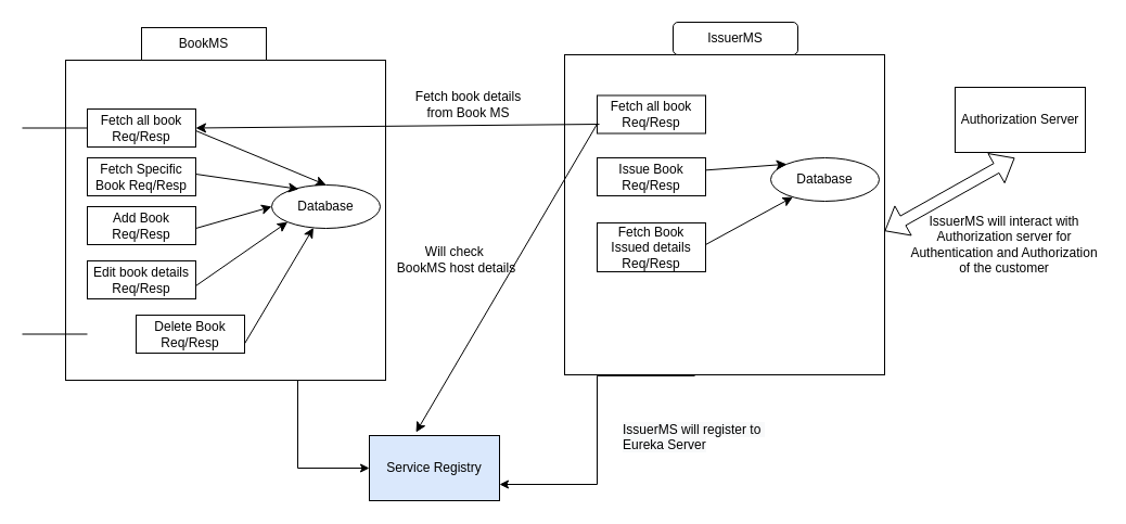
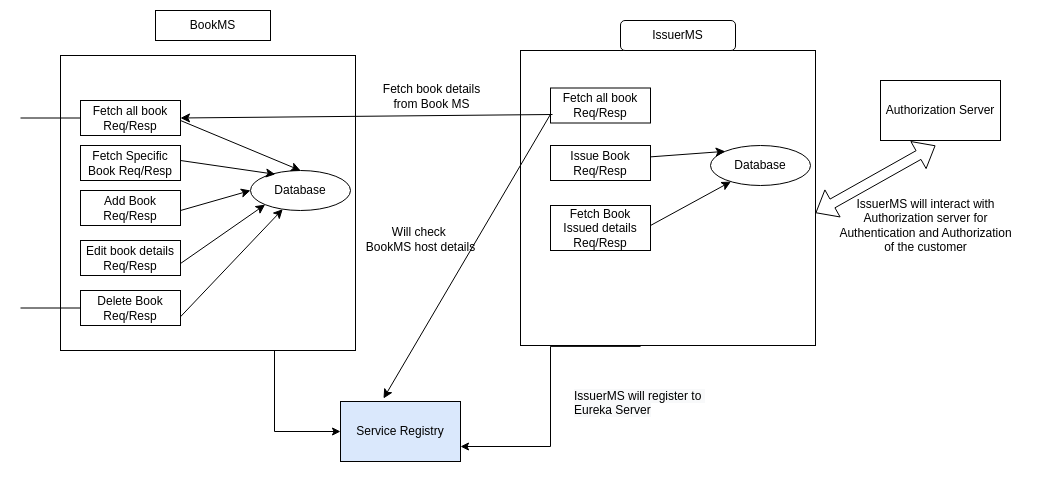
  <mxCell id="0" />
  <mxCell id="1" parent="0" />
  <mxCell id="2" value="" style="whiteSpace=wrap;html=1;aspect=fixed;" parent="1" vertex="1"><mxGeometry x="60" y="55" width="295" height="295" as="geometry" /></mxCell>
- <mxCell id="3" value="BookMS" style="rounded=0;whiteSpace=wrap;html=1;" parent="1" vertex="1"><mxGeometry x="130" y="25" width="115" height="30" as="geometry" /></mxCell>
+ <mxCell id="3" value="BookMS" style="rounded=0;whiteSpace=wrap;html=1;" parent="1" vertex="1"><mxGeometry x="155" y="10" width="115" height="30" as="geometry" /></mxCell>
  <mxCell id="4" value="Fetch all book Req/Resp" style="rounded=0;whiteSpace=wrap;html=1;" parent="1" vertex="1"><mxGeometry x="80" y="100" width="100" height="35" as="geometry" /></mxCell>
  <mxCell id="5" value="Fetch Specific Book Req/Resp" style="rounded=0;whiteSpace=wrap;html=1;" parent="1" vertex="1"><mxGeometry x="80" y="145" width="100" height="35" as="geometry" /></mxCell>
  <mxCell id="6" value="Add Book Req/Resp" style="rounded=0;whiteSpace=wrap;html=1;" parent="1" vertex="1"><mxGeometry x="80" y="190" width="100" height="35" as="geometry" /></mxCell>
  <mxCell id="7" value="Edit book details Req/Resp" style="rounded=0;whiteSpace=wrap;html=1;" parent="1" vertex="1"><mxGeometry x="80" y="240" width="100" height="35" as="geometry" /></mxCell>
- <mxCell id="8" value="Delete Book Req/Resp" style="rounded=0;whiteSpace=wrap;html=1;" parent="1" vertex="1"><mxGeometry x="125" y="290" width="100" height="35" as="geometry" /></mxCell>
+ <mxCell id="8" value="Delete Book Req/Resp" style="rounded=0;whiteSpace=wrap;html=1;" parent="1" vertex="1"><mxGeometry x="80" y="290" width="100" height="35" as="geometry" /></mxCell>
  <mxCell id="9" value="Database" style="ellipse;whiteSpace=wrap;html=1;" parent="1" vertex="1"><mxGeometry x="250" y="170" width="100" height="40" as="geometry" /></mxCell>
  <mxCell id="10" value="" style="endArrow=classic;html=1;rounded=0;endSize=7;strokeWidth=1;startSize=12;jumpSize=9;exitX=1;exitY=0.75;exitDx=0;exitDy=0;" parent="1" source="8" target="9" edge="1"><mxGeometry width="50" height="50" relative="1" as="geometry"><mxPoint x="190" y="320" as="sourcePoint" /><mxPoint x="240" y="270" as="targetPoint" /></mxGeometry></mxCell>
  <mxCell id="11" value="" style="endArrow=classic;html=1;rounded=0;endSize=7;strokeWidth=1;startSize=12;jumpSize=9;entryX=0;entryY=1;entryDx=0;entryDy=0;" parent="1" target="9" edge="1"><mxGeometry width="50" height="50" relative="1" as="geometry"><mxPoint x="180" y="263.03" as="sourcePoint" /><mxPoint x="273.97" y="151.974" as="targetPoint" /></mxGeometry></mxCell>
  <mxCell id="12" value="" style="endArrow=classic;html=1;rounded=0;endSize=7;strokeWidth=1;startSize=12;jumpSize=9;" parent="1" edge="1"><mxGeometry width="50" height="50" relative="1" as="geometry"><mxPoint x="180" y="210" as="sourcePoint" /><mxPoint x="250" y="190" as="targetPoint" /></mxGeometry></mxCell>
  <mxCell id="13" value="" style="endArrow=classic;html=1;rounded=0;endSize=7;strokeWidth=1;startSize=12;jumpSize=9;entryX=0.248;entryY=0.095;entryDx=0;entryDy=0;entryPerimeter=0;" parent="1" target="9" edge="1"><mxGeometry width="50" height="50" relative="1" as="geometry"><mxPoint x="180" y="160" as="sourcePoint" /><mxPoint x="250" y="140" as="targetPoint" /></mxGeometry></mxCell>
  <mxCell id="14" value="" style="endArrow=classic;html=1;rounded=0;endSize=7;strokeWidth=1;startSize=12;jumpSize=9;entryX=0.5;entryY=0;entryDx=0;entryDy=0;" parent="1" target="9" edge="1"><mxGeometry width="50" height="50" relative="1" as="geometry"><mxPoint x="180" y="120" as="sourcePoint" /><mxPoint x="264.645" y="61.112" as="targetPoint" /></mxGeometry></mxCell>
  <mxCell id="15" value="" style="line;strokeWidth=1;html=1;" parent="1" vertex="1"><mxGeometry x="20" y="112.5" width="60" height="10" as="geometry" /></mxCell>
  <mxCell id="16" value="" style="line;strokeWidth=1;html=1;" parent="1" vertex="1"><mxGeometry x="20" y="301.25" width="60" height="12.5" as="geometry" /></mxCell>
  <mxCell id="17" value="" style="whiteSpace=wrap;html=1;aspect=fixed;" parent="1" vertex="1"><mxGeometry x="520" y="50" width="295" height="295" as="geometry" /></mxCell>
  <mxCell id="18" value="Fetch all book Req/Resp" style="rounded=0;whiteSpace=wrap;html=1;" parent="1" vertex="1"><mxGeometry x="550" y="87.5" width="100" height="35" as="geometry" /></mxCell>
  <mxCell id="19" value="Issue Book Req/Resp" style="rounded=0;whiteSpace=wrap;html=1;" parent="1" vertex="1"><mxGeometry x="550" y="145" width="100" height="35" as="geometry" /></mxCell>
  <mxCell id="20" value="Fetch Book Issued details Req/Resp" style="rounded=0;whiteSpace=wrap;html=1;" parent="1" vertex="1"><mxGeometry x="550" y="205" width="100" height="45" as="geometry" /></mxCell>
  <mxCell id="21" value="Database" style="ellipse;whiteSpace=wrap;html=1;" parent="1" vertex="1"><mxGeometry x="710" y="145" width="100" height="40" as="geometry" /></mxCell>
  <mxCell id="22" value="IssuerMS" style="whiteSpace=wrap;html=1;rounded=1;" parent="1" vertex="1"><mxGeometry x="620" y="20" width="115" height="30" as="geometry" /></mxCell>
  <mxCell id="23" value="" style="endArrow=classic;html=1;rounded=0;endSize=7;strokeWidth=1;startSize=12;jumpSize=9;" parent="1" target="21" edge="1"><mxGeometry width="50" height="50" relative="1" as="geometry"><mxPoint x="650" y="225" as="sourcePoint" /><mxPoint x="750" y="240" as="targetPoint" /></mxGeometry></mxCell>
  <mxCell id="24" value="" style="endArrow=classic;html=1;rounded=0;endSize=7;strokeWidth=1;startSize=12;jumpSize=9;entryX=0;entryY=0;entryDx=0;entryDy=0;" parent="1" target="21" edge="1"><mxGeometry width="50" height="50" relative="1" as="geometry"><mxPoint x="650" y="156.37" as="sourcePoint" /><mxPoint x="730.432" y="112.498" as="targetPoint" /></mxGeometry></mxCell>
  <mxCell id="25" value="" style="endArrow=classic;html=1;rounded=0;startSize=12;endSize=7;strokeWidth=1;jumpSize=9;exitX=0;exitY=0.75;exitDx=0;exitDy=0;" parent="1" source="18" edge="1"><mxGeometry width="50" height="50" relative="1" as="geometry"><mxPoint x="430" y="105" as="sourcePoint" /><mxPoint x="383" y="398" as="targetPoint" /></mxGeometry></mxCell>
  <mxCell id="26" value="Fetch book details &lt;br&gt;from Book MS" style="text;html=1;align=center;verticalAlign=middle;resizable=0;points=[];autosize=1;strokeColor=none;fillColor=none;" vertex="1" parent="1"><mxGeometry x="377" y="80" width="107" height="32" as="geometry" /></mxCell>
  <mxCell id="27" value="Authorization Server" style="rounded=0;whiteSpace=wrap;html=1;" vertex="1" parent="1"><mxGeometry x="880" y="80" width="120" height="60" as="geometry" /></mxCell>
  <mxCell id="28" value="" style="shape=flexArrow;endArrow=classic;startArrow=classic;html=1;rounded=0;" edge="1" parent="1"><mxGeometry width="100" height="100" relative="1" as="geometry"><mxPoint x="815" y="212.5" as="sourcePoint" /><mxPoint x="935" y="145" as="targetPoint" /></mxGeometry></mxCell>
  <mxCell id="29" value="IssuerMS will interact with&lt;br&gt;&amp;nbsp;Authorization server for&amp;nbsp;&lt;br&gt;Authentication and Authorization&lt;br&gt;of the customer" style="text;html=1;align=center;verticalAlign=middle;resizable=0;points=[];autosize=1;strokeColor=none;fillColor=none;" vertex="1" parent="1"><mxGeometry x="834" y="195" width="182" height="60" as="geometry" /></mxCell>
  <mxCell id="30" value="Service Registry" style="rounded=0;whiteSpace=wrap;html=1;fillColor=#dae8fc;" vertex="1" parent="1"><mxGeometry x="340" y="401" width="120" height="60" as="geometry" /></mxCell>
  <mxCell id="31" value="" style="edgeStyle=elbowEdgeStyle;elbow=horizontal;endArrow=classic;html=1;rounded=0;exitX=0.5;exitY=1;exitDx=0;exitDy=0;" edge="1" parent="1" source="2"><mxGeometry width="50" height="50" relative="1" as="geometry"><mxPoint x="290" y="481" as="sourcePoint" /><mxPoint x="340" y="431" as="targetPoint" /></mxGeometry></mxCell>
  <mxCell id="32" value="" style="edgeStyle=elbowEdgeStyle;elbow=horizontal;endArrow=classic;html=1;rounded=0;exitX=0.407;exitY=1.003;exitDx=0;exitDy=0;entryX=1;entryY=0.75;entryDx=0;entryDy=0;exitPerimeter=0;" edge="1" parent="1" source="17" target="30"><mxGeometry width="50" height="50" relative="1" as="geometry"><mxPoint x="528" y="367" as="sourcePoint" /><mxPoint x="660.5" y="448" as="targetPoint" /></mxGeometry></mxCell>
  <mxCell id="33" value="&lt;span style=&quot;color: rgb(0, 0, 0); font-family: Helvetica; font-size: 12px; font-style: normal; font-variant-ligatures: normal; font-variant-caps: normal; font-weight: 400; letter-spacing: normal; orphans: 2; text-align: center; text-indent: 0px; text-transform: none; widows: 2; word-spacing: 0px; -webkit-text-stroke-width: 0px; background-color: rgb(248, 249, 250); text-decoration-thickness: initial; text-decoration-style: initial; text-decoration-color: initial; float: none; display: inline !important;&quot;&gt;IssuerMS will register to&amp;nbsp;&lt;/span&gt;&lt;br style=&quot;color: rgb(0, 0, 0); font-family: Helvetica; font-size: 12px; font-style: normal; font-variant-ligatures: normal; font-variant-caps: normal; font-weight: 400; letter-spacing: normal; orphans: 2; text-align: center; text-indent: 0px; text-transform: none; widows: 2; word-spacing: 0px; -webkit-text-stroke-width: 0px; background-color: rgb(248, 249, 250); text-decoration-thickness: initial; text-decoration-style: initial; text-decoration-color: initial;&quot;&gt;&lt;span style=&quot;color: rgb(0, 0, 0); font-family: Helvetica; font-size: 12px; font-style: normal; font-variant-ligatures: normal; font-variant-caps: normal; font-weight: 400; letter-spacing: normal; orphans: 2; text-align: center; text-indent: 0px; text-transform: none; widows: 2; word-spacing: 0px; -webkit-text-stroke-width: 0px; background-color: rgb(248, 249, 250); text-decoration-thickness: initial; text-decoration-style: initial; text-decoration-color: initial; float: none; display: inline !important;&quot;&gt;Eureka Server&lt;/span&gt;" style="text;whiteSpace=wrap;html=1;" vertex="1" parent="1"><mxGeometry x="572" y="382" width="151" height="42" as="geometry" /></mxCell>
  <mxCell id="34" value="Will check&amp;nbsp;&lt;br&gt;BookMS host details" style="text;html=1;align=center;verticalAlign=middle;resizable=0;points=[];autosize=1;strokeColor=none;fillColor=none;" vertex="1" parent="1"><mxGeometry x="360" y="223" width="119" height="32" as="geometry" /></mxCell>
  <mxCell id="35" value="" style="endArrow=classic;html=1;rounded=0;startSize=12;endSize=7;strokeWidth=1;jumpSize=9;entryX=1;entryY=0.5;entryDx=0;entryDy=0;" edge="1" parent="1" target="4"><mxGeometry width="50" height="50" relative="1" as="geometry"><mxPoint x="552" y="114" as="sourcePoint" /><mxPoint x="393" y="408" as="targetPoint" /></mxGeometry></mxCell>
